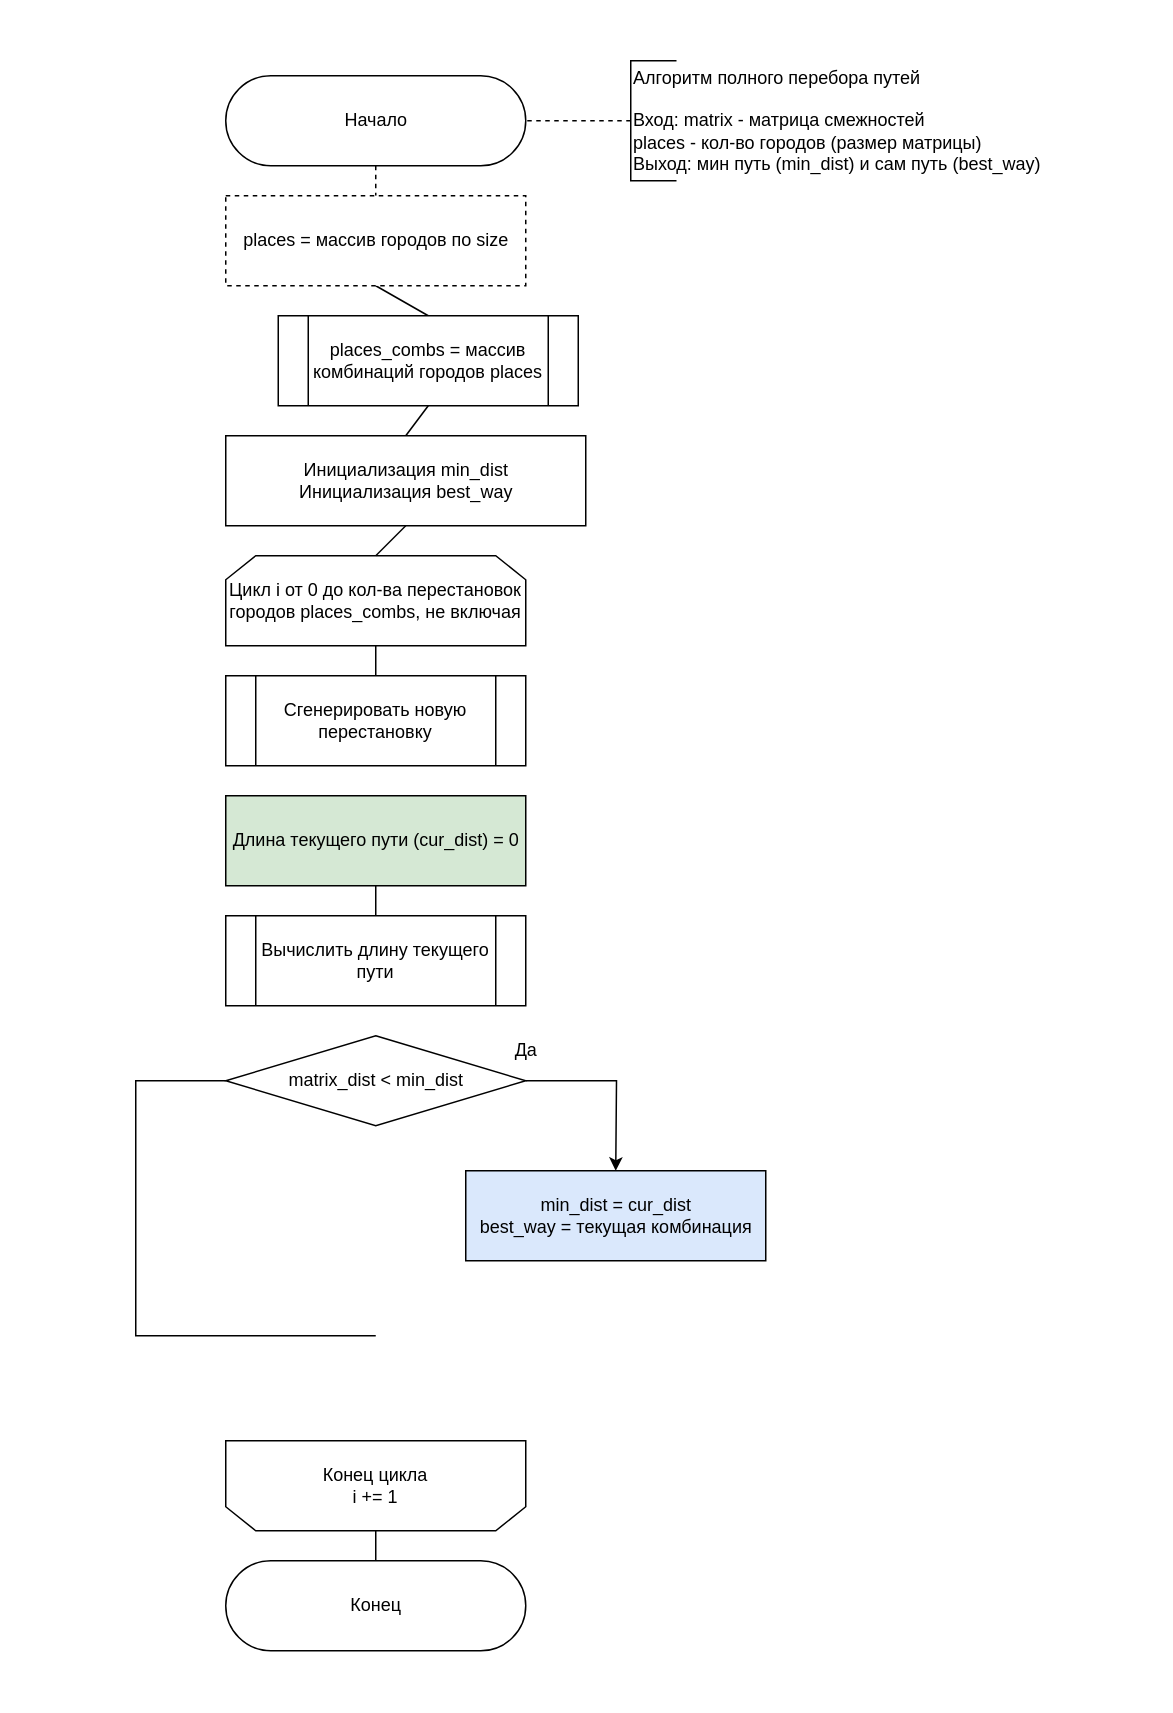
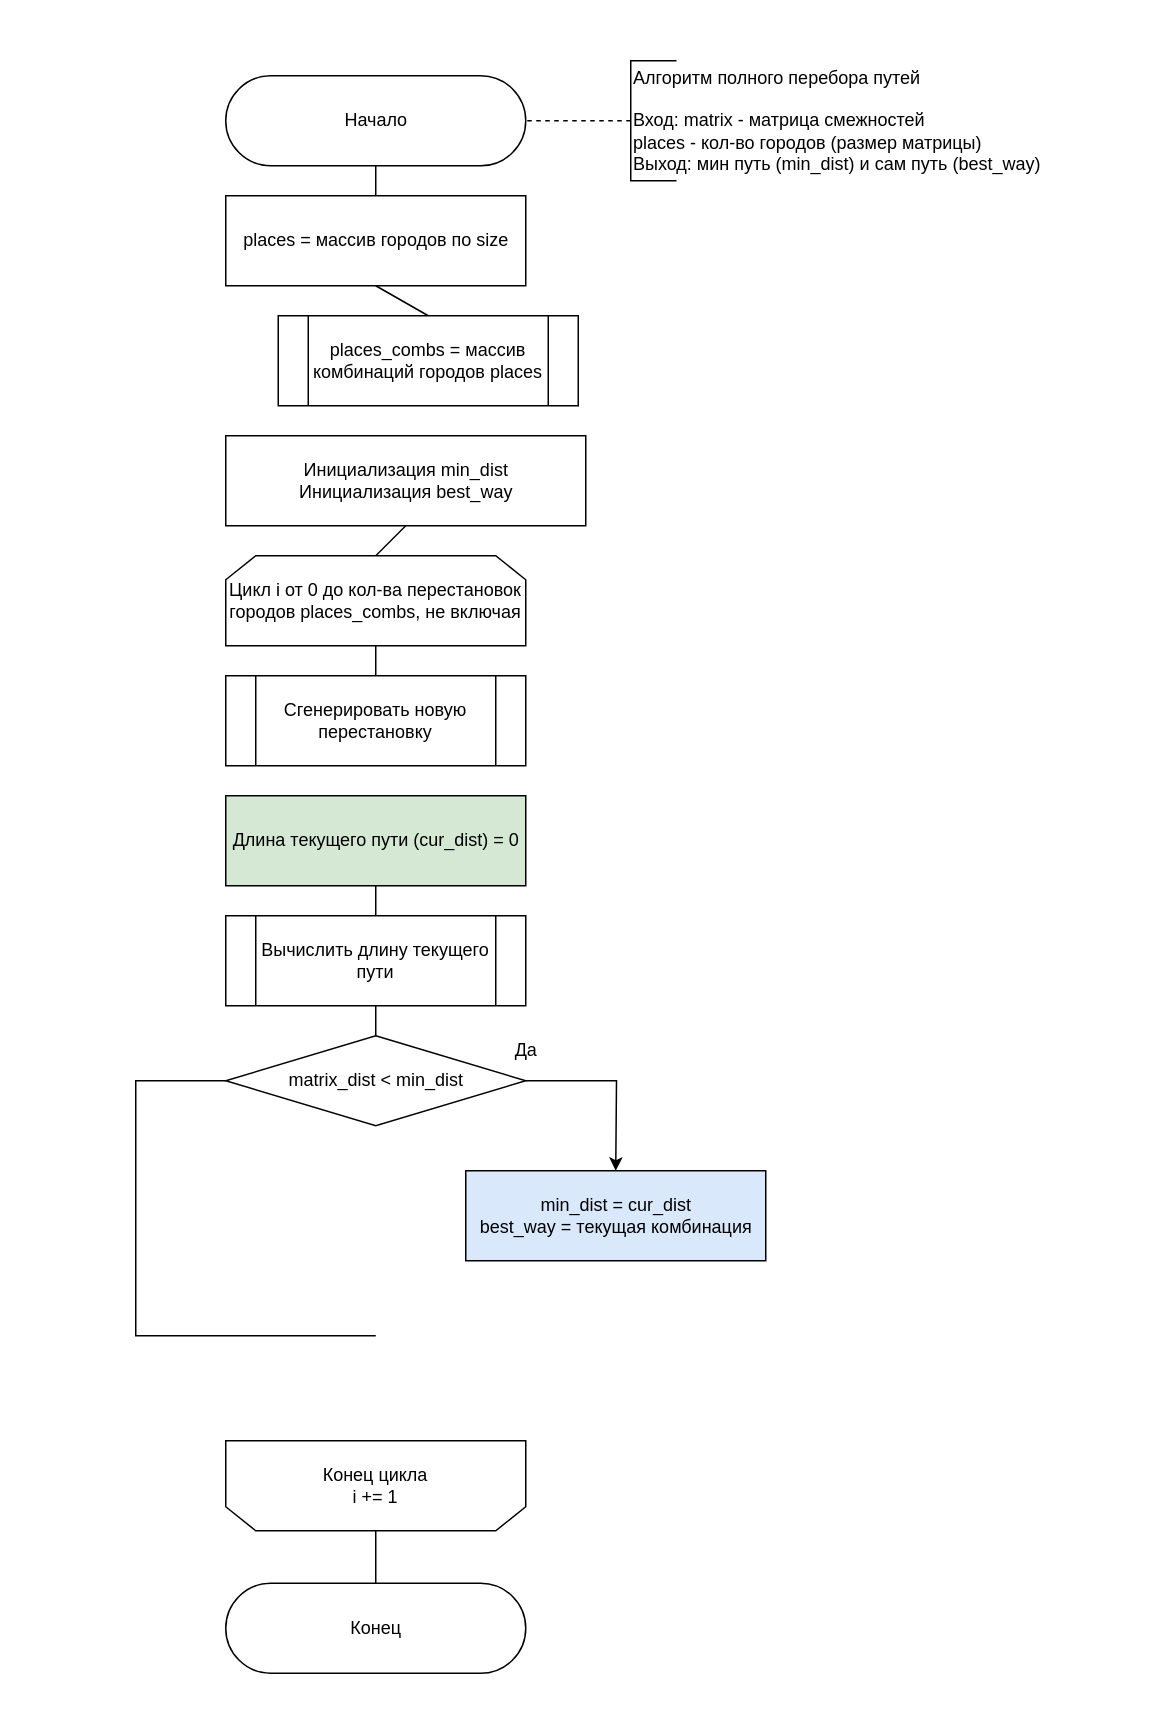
  <mxCell id="0" />
  <mxCell id="1" parent="0" />
- <mxCell id="2" style="edgeStyle=none;html=1;exitX=0.5;exitY=0.5;exitDx=0;exitDy=30;exitPerimeter=0;entryX=0.5;entryY=0;entryDx=0;entryDy=0;endArrow=none;endFill=0;dashed=1;" parent="1" source="3" target="11" edge="1"><mxGeometry relative="1" as="geometry" /></mxCell>
+ <mxCell id="2" style="edgeStyle=none;html=1;exitX=0.5;exitY=0.5;exitDx=0;exitDy=30;exitPerimeter=0;entryX=0.5;entryY=0;entryDx=0;entryDy=0;endArrow=none;endFill=0;" parent="1" source="3" target="11" edge="1"><mxGeometry relative="1" as="geometry" /></mxCell>
  <mxCell id="3" value="Начало" style="html=1;dashed=0;whitespace=wrap;shape=mxgraph.dfd.start" parent="1" vertex="1"><mxGeometry x="150" y="50" width="200" height="60" as="geometry" /></mxCell>
  <mxCell id="4" value="" style="edgeStyle=orthogonalEdgeStyle;rounded=0;orthogonalLoop=1;jettySize=auto;html=1;endArrow=none;endFill=0;dashed=1;" parent="1" source="5" target="3" edge="1"><mxGeometry relative="1" as="geometry" /></mxCell>
  <mxCell id="5" value="&lt;span style=&quot;font-family: &amp;#34;helvetica&amp;#34;&quot;&gt;Алгоритм полного перебора путей&lt;/span&gt;&lt;br style=&quot;font-family: &amp;#34;helvetica&amp;#34;&quot;&gt;&lt;br style=&quot;font-family: &amp;#34;helvetica&amp;#34;&quot;&gt;&lt;span style=&quot;font-family: &amp;#34;helvetica&amp;#34;&quot;&gt;Вход: matrix - матрица смежностей&lt;/span&gt;&lt;br style=&quot;font-family: &amp;#34;helvetica&amp;#34;&quot;&gt;&lt;span style=&quot;font-family: &amp;#34;helvetica&amp;#34; ; text-align: center&quot;&gt;places&lt;/span&gt;&lt;span style=&quot;font-family: &amp;#34;helvetica&amp;#34;&quot;&gt;&amp;nbsp;- кол-во городов (размер матрицы)&lt;/span&gt;&lt;br style=&quot;font-family: &amp;#34;helvetica&amp;#34;&quot;&gt;&lt;span style=&quot;font-family: &amp;#34;helvetica&amp;#34;&quot;&gt;Выход: мин путь (min_dist) и сам путь (best_way)&lt;/span&gt;" style="html=1;dashed=0;whitespace=wrap;shape=partialRectangle;right=0;align=left;" parent="1" vertex="1"><mxGeometry x="420" y="40" width="30" height="80" as="geometry" /></mxCell>
  <mxCell id="6" style="edgeStyle=none;html=1;exitX=0.5;exitY=1;exitDx=0;exitDy=0;entryX=0.5;entryY=0;entryDx=0;entryDy=0;endArrow=none;endFill=0;" parent="1" source="7" target="26" edge="1"><mxGeometry relative="1" as="geometry" /></mxCell>
  <mxCell id="7" value="Цикл i от 0 до кол-ва перестановок городов places_combs, не включая" style="shape=loopLimit;whiteSpace=wrap;html=1;direction=east" parent="1" vertex="1"><mxGeometry x="150" y="370" width="200" height="60" as="geometry" /></mxCell>
+ <mxCell id="8" style="edgeStyle=orthogonalEdgeStyle;html=1;exitX=0.5;exitY=1;exitDx=0;exitDy=0;entryX=0.5;entryY=0;entryDx=0;entryDy=0;endArrow=none;endFill=0;rounded=0;" parent="1" source="9" target="23" edge="1"><mxGeometry relative="1" as="geometry" /></mxCell>
  <mxCell id="9" value="Вычислить длину текущего&lt;br&gt;пути" style="shape=process;whiteSpace=wrap;html=1;backgroundOutline=1;" parent="1" vertex="1"><mxGeometry x="150" y="610" width="200" height="60" as="geometry" /></mxCell>
  <mxCell id="10" style="edgeStyle=none;html=1;exitX=0.5;exitY=1;exitDx=0;exitDy=0;entryX=0.5;entryY=0;entryDx=0;entryDy=0;endArrow=none;endFill=0;" parent="1" source="11" target="16" edge="1"><mxGeometry relative="1" as="geometry" /></mxCell>
- <mxCell id="11" value="places = массив городов по size" style="html=1;dashed=1;whitespace=wrap;" parent="1" vertex="1"><mxGeometry x="150" y="130" width="200" height="60" as="geometry" /></mxCell>
+ <mxCell id="11" value="places = массив городов по size" style="html=1;dashed=0;whitespace=wrap;" parent="1" vertex="1"><mxGeometry x="150" y="130" width="200" height="60" as="geometry" /></mxCell>
  <mxCell id="12" value="Конец цикла&lt;br&gt;i += 1" style="shape=loopLimit;whiteSpace=wrap;html=1;strokeWidth=1;direction=west;" parent="1" vertex="1"><mxGeometry x="150" y="960" width="200" height="60" as="geometry" /></mxCell>
  <mxCell id="13" style="edgeStyle=none;html=1;exitX=0.5;exitY=0;exitDx=0;exitDy=0;entryX=0.5;entryY=0.5;entryDx=0;entryDy=-30;entryPerimeter=0;endArrow=none;endFill=0;" parent="1" target="14" edge="1"><mxGeometry relative="1" as="geometry"><mxPoint x="250" y="1020" as="sourcePoint" /></mxGeometry></mxCell>
- <mxCell id="14" value="Конец" style="html=1;dashed=0;whitespace=wrap;shape=mxgraph.dfd.start" parent="1" vertex="1"><mxGeometry x="150" y="1040" width="200" height="60" as="geometry" /></mxCell>
- <mxCell id="15" style="edgeStyle=none;html=1;exitX=0.5;exitY=1;exitDx=0;exitDy=0;entryX=0.5;entryY=0;entryDx=0;entryDy=0;endArrow=none;endFill=0;" parent="1" source="16" target="18" edge="1"><mxGeometry relative="1" as="geometry" /></mxCell>
+ <mxCell id="14" value="Конец" style="html=1;dashed=0;whitespace=wrap;shape=mxgraph.dfd.start" parent="1" vertex="1"><mxGeometry x="150" y="1055" width="200" height="60" as="geometry" /></mxCell>
  <mxCell id="16" value="places_combs = массив&lt;br&gt;комбинаций городов places" style="shape=process;whiteSpace=wrap;html=1;backgroundOutline=1;" parent="1" vertex="1"><mxGeometry x="185" y="210" width="200" height="60" as="geometry" /></mxCell>
  <mxCell id="17" style="edgeStyle=none;html=1;exitX=0.5;exitY=1;exitDx=0;exitDy=0;endArrow=none;endFill=0;entryX=0.5;entryY=0;entryDx=0;entryDy=0;" parent="1" source="18" target="7" edge="1"><mxGeometry relative="1" as="geometry"><mxPoint x="250" y="360" as="targetPoint" /></mxGeometry></mxCell>
  <mxCell id="18" value="Инициализация min_dist&lt;br&gt;Инициализация best_way" style="html=1;dashed=0;whitespace=wrap;" parent="1" vertex="1"><mxGeometry x="150" y="290" width="240" height="60" as="geometry" /></mxCell>
  <mxCell id="19" style="edgeStyle=none;html=1;exitX=0.5;exitY=1;exitDx=0;exitDy=0;entryX=0.5;entryY=0;entryDx=0;entryDy=0;endArrow=none;endFill=0;" parent="1" source="20" target="9" edge="1"><mxGeometry relative="1" as="geometry" /></mxCell>
  <mxCell id="20" value="Длина текущего пути (cur_dist) = 0" style="html=1;dashed=0;whitespace=wrap;fillColor=#d5e8d4;" parent="1" vertex="1"><mxGeometry x="150" y="530" width="200" height="60" as="geometry" /></mxCell>
  <mxCell id="21" style="edgeStyle=orthogonalEdgeStyle;rounded=0;orthogonalLoop=1;jettySize=auto;html=1;exitX=1;exitY=0.5;exitDx=0;exitDy=0;endArrow=classic;endFill=1;" parent="1" source="23" edge="1"><mxGeometry relative="1" as="geometry"><mxPoint x="410" y="780" as="targetPoint" /></mxGeometry></mxCell>
  <mxCell id="22" style="edgeStyle=orthogonalEdgeStyle;html=1;exitX=0;exitY=0.5;exitDx=0;exitDy=0;endArrow=none;endFill=0;rounded=0;" parent="1" source="23" edge="1"><mxGeometry relative="1" as="geometry"><mxPoint x="250" y="890" as="targetPoint" /><Array as="points"><mxPoint x="90" y="720" /><mxPoint x="90" y="890" /><mxPoint x="250" y="890" /></Array></mxGeometry></mxCell>
  <mxCell id="23" value="matrix_dist &amp;lt; min_dist" style="shape=rhombus;html=1;dashed=0;whitespace=wrap;perimeter=rhombusPerimeter;" parent="1" vertex="1"><mxGeometry x="150" y="690" width="200" height="60" as="geometry" /></mxCell>
  <mxCell id="24" value="Да" style="text;html=1;align=center;verticalAlign=middle;resizable=0;points=[];autosize=1;strokeColor=none;" parent="1" vertex="1"><mxGeometry x="335" y="690" width="30" height="20" as="geometry" /></mxCell>
  <mxCell id="25" value="min_dist = cur_dist&lt;br&gt;best_way = текущая комбинация" style="html=1;dashed=0;whitespace=wrap;fillColor=#dae8fc;" parent="1" vertex="1"><mxGeometry x="310" y="780" width="200" height="60" as="geometry" /></mxCell>
  <mxCell id="26" value="Сгенерировать новую перестановку" style="shape=process;whiteSpace=wrap;html=1;backgroundOutline=1;" parent="1" vertex="1"><mxGeometry x="150" y="450" width="200" height="60" as="geometry" /></mxCell>
  <mxCell id="27" value="" style="whiteSpace=wrap;html=1;fillColor=none;strokeColor=none;" vertex="1" parent="1"><mxGeometry x="20" y="20" width="740" height="1100" as="geometry" /></mxCell>
